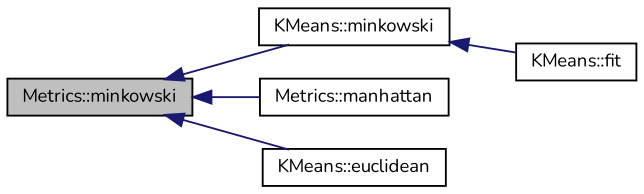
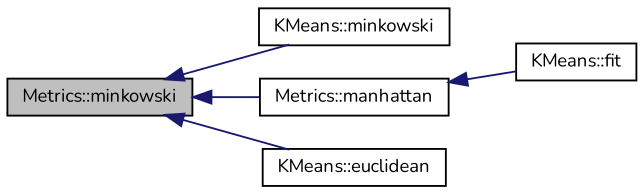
  digraph {
    fontname=Nunito
    rankdir=LR
    node [color=black fontname=Nunito fontsize=10 shape=record]
    edge [color=midnightblue dir=back fontname=Nunito fontsize=10 labelfontname=Helvetica labelfontsize=10 style=solid]
    n1 [fillcolor=grey75 fontcolor=black height=0.2 label="Metrics::minkowski" style=filled width=0.4]
    n2 [height=0.2 label="KMeans::minkowski" width=0.4]
    n3 [height=0.2 label="Metrics::manhattan" width=0.4]
    n4 [height=0.2 label="KMeans::euclidean" width=0.4]
    n5 [height=0.2 label="KMeans::fit" width=0.4]
    n1 -> n2
    n1 -> n3
    n1 -> n4
-   n2 -> n5
+   n3 -> n5
  }
